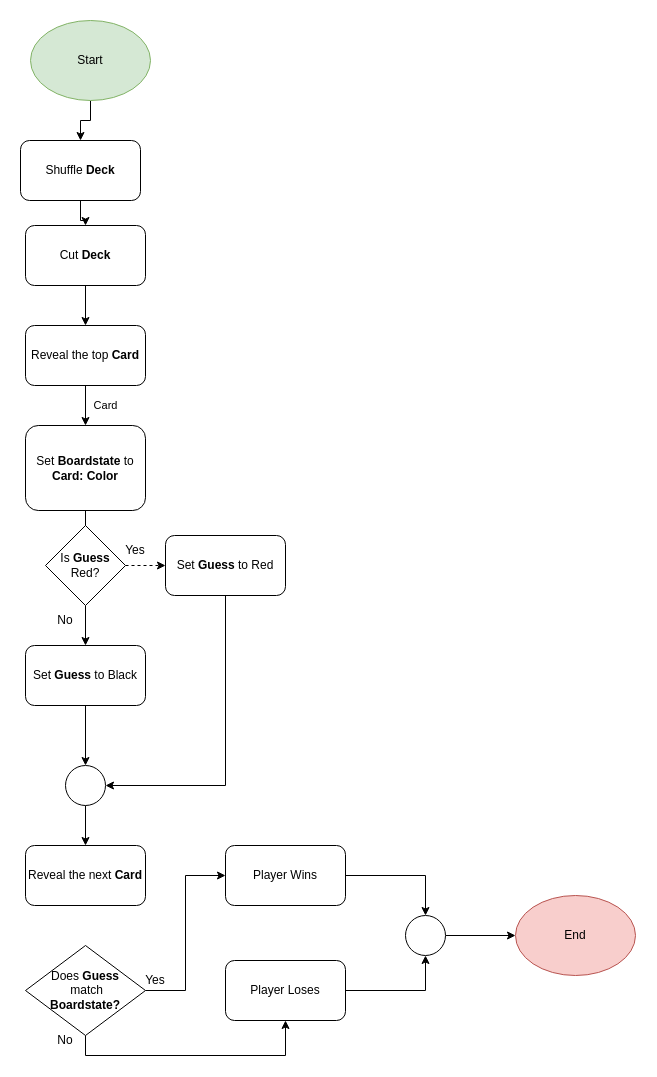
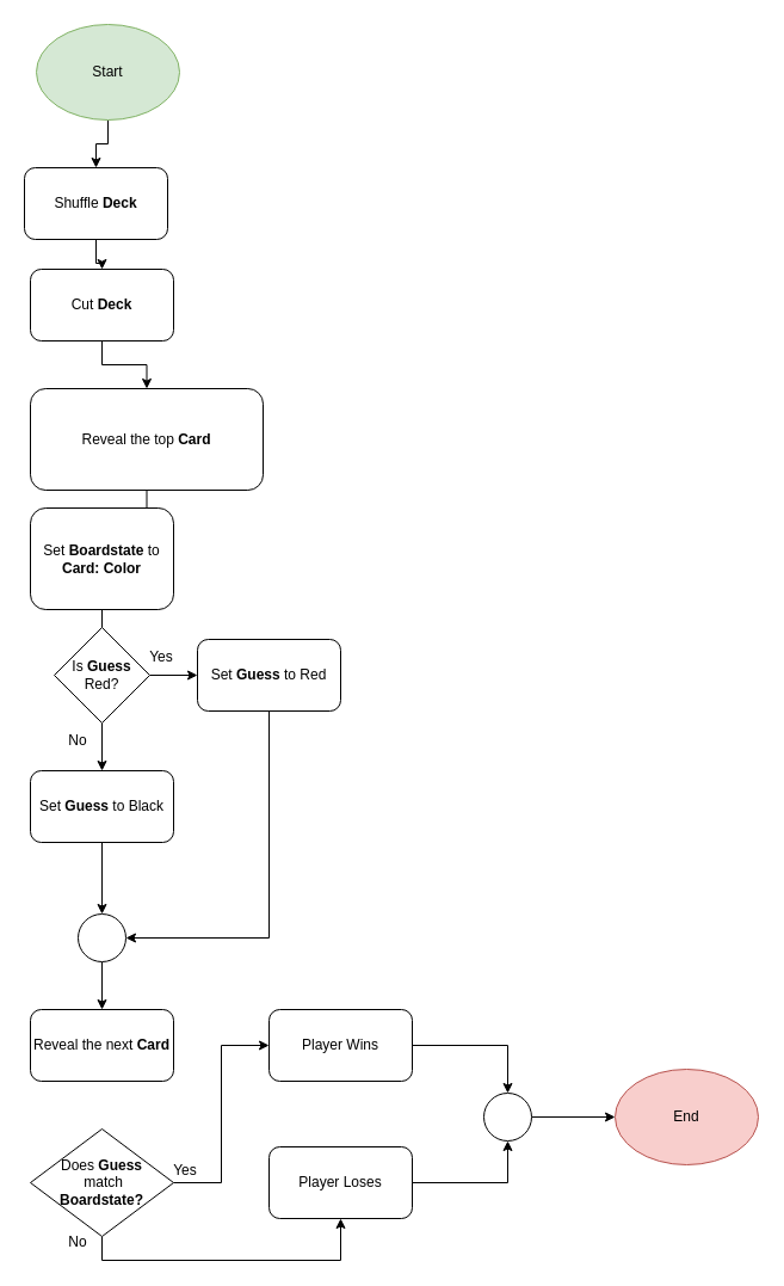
  <mxCell id="0" />
  <mxCell id="1" parent="0" />
  <mxCell id="2" value="" style="edgeStyle=orthogonalEdgeStyle;rounded=0;orthogonalLoop=1;jettySize=auto;html=1;" edge="1" parent="1" source="3" target="5"><mxGeometry relative="1" as="geometry" /></mxCell>
  <mxCell id="3" value="Start" style="ellipse;whiteSpace=wrap;html=1;fillColor=#d5e8d4;strokeColor=#82b366;" vertex="1" parent="1"><mxGeometry x="30" y="20" width="120" height="80" as="geometry" /></mxCell>
  <mxCell id="4" value="" style="edgeStyle=orthogonalEdgeStyle;rounded=0;orthogonalLoop=1;jettySize=auto;html=1;" edge="1" parent="1" source="5" target="7"><mxGeometry relative="1" as="geometry" /></mxCell>
  <mxCell id="5" value="Shuffle &lt;b&gt;Deck&lt;/b&gt;" style="rounded=1;whiteSpace=wrap;html=1;" vertex="1" parent="1"><mxGeometry x="20" y="140" width="120" height="60" as="geometry" /></mxCell>
  <mxCell id="6" value="" style="edgeStyle=orthogonalEdgeStyle;rounded=0;orthogonalLoop=1;jettySize=auto;html=1;" edge="1" parent="1" source="7" target="9"><mxGeometry relative="1" as="geometry" /></mxCell>
  <mxCell id="7" value="Cut &lt;b&gt;Deck&lt;/b&gt;" style="rounded=1;whiteSpace=wrap;html=1;" vertex="1" parent="1"><mxGeometry x="25" y="225" width="120" height="60" as="geometry" /></mxCell>
  <mxCell id="8" value="Card" style="edgeStyle=orthogonalEdgeStyle;rounded=0;orthogonalLoop=1;jettySize=auto;html=1;" edge="1" parent="1" source="9" target="11"><mxGeometry y="20" relative="1" as="geometry"><mxPoint as="offset" /></mxGeometry></mxCell>
- <mxCell id="9" value="Reveal the top &lt;b&gt;Card&lt;/b&gt;" style="rounded=1;whiteSpace=wrap;html=1;" vertex="1" parent="1"><mxGeometry x="25" y="325" width="120" height="60" as="geometry" /></mxCell>
+ <mxCell id="9" value="Reveal the top &lt;b&gt;Card&lt;/b&gt;" style="rounded=1;whiteSpace=wrap;html=1;" vertex="1" parent="1"><mxGeometry x="25" y="325" width="195" height="85" as="geometry" /></mxCell>
  <mxCell id="10" value="" style="edgeStyle=orthogonalEdgeStyle;rounded=0;orthogonalLoop=1;jettySize=auto;html=1;" edge="1" parent="1" source="11"><mxGeometry relative="1" as="geometry"><mxPoint x="85" y="525" as="targetPoint" /></mxGeometry></mxCell>
  <mxCell id="11" value="Set &lt;b&gt;Boardstate&lt;/b&gt;&amp;nbsp;to &lt;b&gt;Card: Color&lt;/b&gt;" style="rounded=1;whiteSpace=wrap;html=1;" vertex="1" parent="1"><mxGeometry x="25" y="425" width="120" height="85" as="geometry" /></mxCell>
- <mxCell id="12" value="" style="edgeStyle=orthogonalEdgeStyle;rounded=0;orthogonalLoop=1;jettySize=auto;html=1;dashed=1;" edge="1" parent="1" source="14" target="16"><mxGeometry relative="1" as="geometry" /></mxCell>
+ <mxCell id="12" value="" style="edgeStyle=orthogonalEdgeStyle;rounded=0;orthogonalLoop=1;jettySize=auto;html=1;" edge="1" parent="1" source="14" target="16"><mxGeometry relative="1" as="geometry" /></mxCell>
  <mxCell id="13" value="" style="edgeStyle=orthogonalEdgeStyle;rounded=0;orthogonalLoop=1;jettySize=auto;html=1;" edge="1" parent="1" source="14" target="18"><mxGeometry relative="1" as="geometry" /></mxCell>
  <mxCell id="14" value="Is &lt;b&gt;Guess&lt;/b&gt; Red?" style="rhombus;whiteSpace=wrap;html=1;" vertex="1" parent="1"><mxGeometry x="45" y="525" width="80" height="80" as="geometry" /></mxCell>
  <mxCell id="15" style="edgeStyle=orthogonalEdgeStyle;rounded=0;orthogonalLoop=1;jettySize=auto;html=1;exitX=0.5;exitY=1;exitDx=0;exitDy=0;entryX=1;entryY=0.5;entryDx=0;entryDy=0;" edge="1" parent="1" source="16" target="20"><mxGeometry relative="1" as="geometry" /></mxCell>
  <mxCell id="16" value="Set &lt;b&gt;Guess&lt;/b&gt;&amp;nbsp;to Red" style="rounded=1;whiteSpace=wrap;html=1;" vertex="1" parent="1"><mxGeometry x="165" y="535" width="120" height="60" as="geometry" /></mxCell>
  <mxCell id="17" value="" style="edgeStyle=orthogonalEdgeStyle;rounded=0;orthogonalLoop=1;jettySize=auto;html=1;" edge="1" parent="1" source="18" target="20"><mxGeometry relative="1" as="geometry" /></mxCell>
  <mxCell id="18" value="Set &lt;b&gt;Guess&lt;/b&gt;&amp;nbsp;to Black" style="rounded=1;whiteSpace=wrap;html=1;" vertex="1" parent="1"><mxGeometry x="25" y="645" width="120" height="60" as="geometry" /></mxCell>
  <mxCell id="19" value="" style="edgeStyle=orthogonalEdgeStyle;rounded=0;orthogonalLoop=1;jettySize=auto;html=1;" edge="1" parent="1" source="20" target="21"><mxGeometry relative="1" as="geometry" /></mxCell>
  <mxCell id="20" value="" style="ellipse;whiteSpace=wrap;html=1;aspect=fixed;" vertex="1" parent="1"><mxGeometry x="65" y="765" width="40" height="40" as="geometry" /></mxCell>
  <mxCell id="21" value="Reveal the next &lt;b&gt;Card&lt;/b&gt;" style="rounded=1;whiteSpace=wrap;html=1;" vertex="1" parent="1"><mxGeometry x="25" y="845" width="120" height="60" as="geometry" /></mxCell>
  <mxCell id="22" style="edgeStyle=orthogonalEdgeStyle;rounded=0;orthogonalLoop=1;jettySize=auto;html=1;exitX=1;exitY=0.5;exitDx=0;exitDy=0;entryX=0;entryY=0.5;entryDx=0;entryDy=0;" edge="1" parent="1" source="24" target="28"><mxGeometry relative="1" as="geometry" /></mxCell>
  <mxCell id="23" style="edgeStyle=orthogonalEdgeStyle;rounded=0;orthogonalLoop=1;jettySize=auto;html=1;exitX=0.5;exitY=1;exitDx=0;exitDy=0;entryX=0.5;entryY=1;entryDx=0;entryDy=0;" edge="1" parent="1" source="24" target="30"><mxGeometry relative="1" as="geometry" /></mxCell>
  <mxCell id="24" value="Does &lt;b&gt;Guess&lt;br&gt;&lt;/b&gt;&amp;nbsp;match&lt;br&gt;&lt;b&gt;Boardstate?&lt;/b&gt;" style="rhombus;whiteSpace=wrap;html=1;" vertex="1" parent="1"><mxGeometry x="25" y="945" width="120" height="90" as="geometry" /></mxCell>
  <mxCell id="25" value="Yes" style="text;html=1;align=center;verticalAlign=middle;whiteSpace=wrap;rounded=0;" vertex="1" parent="1"><mxGeometry x="105" y="535" width="60" height="30" as="geometry" /></mxCell>
  <mxCell id="26" value="No" style="text;html=1;align=center;verticalAlign=middle;whiteSpace=wrap;rounded=0;" vertex="1" parent="1"><mxGeometry x="35" y="605" width="60" height="30" as="geometry" /></mxCell>
  <mxCell id="27" style="edgeStyle=orthogonalEdgeStyle;rounded=0;orthogonalLoop=1;jettySize=auto;html=1;exitX=1;exitY=0.5;exitDx=0;exitDy=0;" edge="1" parent="1" source="28" target="32"><mxGeometry relative="1" as="geometry" /></mxCell>
  <mxCell id="28" value="Player Wins" style="rounded=1;whiteSpace=wrap;html=1;" vertex="1" parent="1"><mxGeometry x="225" y="845" width="120" height="60" as="geometry" /></mxCell>
  <mxCell id="29" style="edgeStyle=orthogonalEdgeStyle;rounded=0;orthogonalLoop=1;jettySize=auto;html=1;exitX=1;exitY=0.5;exitDx=0;exitDy=0;entryX=0.5;entryY=1;entryDx=0;entryDy=0;" edge="1" parent="1" source="30" target="32"><mxGeometry relative="1" as="geometry" /></mxCell>
  <mxCell id="30" value="Player Loses" style="rounded=1;whiteSpace=wrap;html=1;" vertex="1" parent="1"><mxGeometry x="225" y="960" width="120" height="60" as="geometry" /></mxCell>
  <mxCell id="31" value="" style="edgeStyle=orthogonalEdgeStyle;rounded=0;orthogonalLoop=1;jettySize=auto;html=1;" edge="1" parent="1" source="32" target="33"><mxGeometry relative="1" as="geometry" /></mxCell>
  <mxCell id="32" value="" style="ellipse;whiteSpace=wrap;html=1;aspect=fixed;" vertex="1" parent="1"><mxGeometry x="405" y="915" width="40" height="40" as="geometry" /></mxCell>
  <mxCell id="33" value="End" style="ellipse;whiteSpace=wrap;html=1;fillColor=#f8cecc;strokeColor=#b85450;" vertex="1" parent="1"><mxGeometry x="515" y="895" width="120" height="80" as="geometry" /></mxCell>
  <mxCell id="34" value="Yes" style="text;html=1;align=center;verticalAlign=middle;whiteSpace=wrap;rounded=0;" vertex="1" parent="1"><mxGeometry x="125" y="965" width="60" height="30" as="geometry" /></mxCell>
  <mxCell id="35" value="No" style="text;html=1;align=center;verticalAlign=middle;whiteSpace=wrap;rounded=0;" vertex="1" parent="1"><mxGeometry x="35" y="1025" width="60" height="30" as="geometry" /></mxCell>
